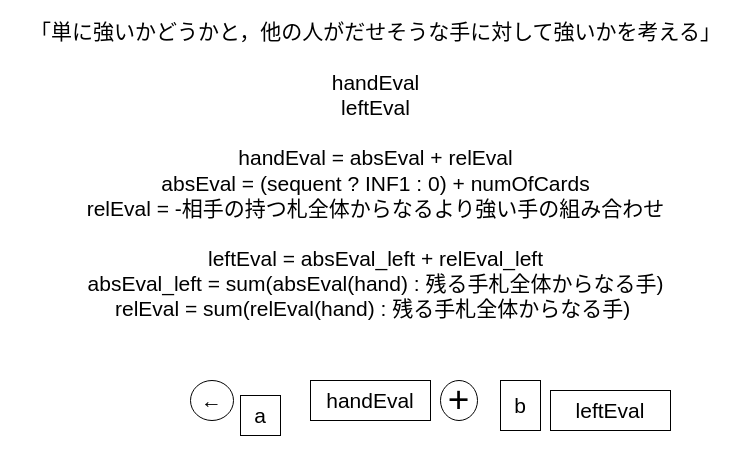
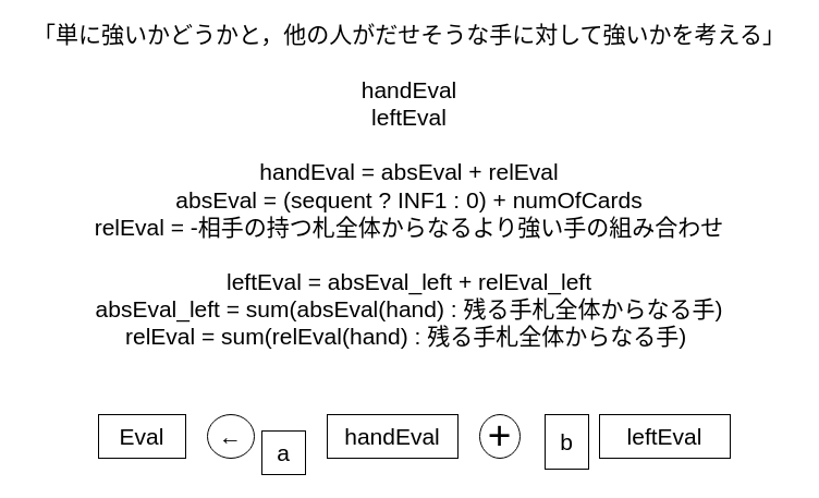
  <mxCell id="0" />
  <mxCell id="1" parent="0" />
  <mxCell id="2" value="&lt;div style=&quot;font-size: 21px;&quot;&gt;「単に強いかどうかと，他の人がだせそうな手に対して強いかを考える」&lt;/div&gt;&lt;div style=&quot;font-size: 21px;&quot;&gt;&lt;br style=&quot;font-size: 21px;&quot;&gt;&lt;/div&gt;&lt;div style=&quot;font-size: 21px;&quot;&gt;handEval&lt;/div&gt;&lt;div style=&quot;font-size: 21px;&quot;&gt;leftEval&lt;/div&gt;&lt;div style=&quot;font-size: 21px;&quot;&gt;&lt;br style=&quot;font-size: 21px;&quot;&gt;&lt;/div&gt;&lt;div style=&quot;font-size: 21px;&quot;&gt;handEval = absEval + relEval&lt;/div&gt;&lt;div style=&quot;font-size: 21px;&quot;&gt;absEval = (sequent ? INF1 : 0) + numOfCards&lt;/div&gt;&lt;div style=&quot;font-size: 21px;&quot;&gt;relEval = -相手の持つ札全体からなるより強い手の組み合わせ&lt;/div&gt;&lt;div style=&quot;font-size: 21px;&quot;&gt;&lt;br style=&quot;font-size: 21px;&quot;&gt;&lt;/div&gt;&lt;div style=&quot;font-size: 21px;&quot;&gt;leftEval = absEval_left + relEval_left&lt;/div&gt;&lt;div style=&quot;font-size: 21px;&quot;&gt;absEval_left = sum(absEval(hand) : 残る手札全体からなる手)&lt;/div&gt;&lt;div style=&quot;font-size: 21px;&quot;&gt;relEval = sum(relEval(hand) : 残る手札全体からなる手)&amp;nbsp;&lt;/div&gt;" style="text;html=1;resizable=0;autosize=1;align=center;verticalAlign=middle;points=[];fillColor=none;strokeColor=none;rounded=0;fontSize=21;" vertex="1" parent="1"><mxGeometry x="20" y="20" width="710" height="300" as="geometry" /></mxCell>
- <mxCell id="3" value="handEval" style="whiteSpace=wrap;html=1;fontSize=21;" vertex="1" parent="1"><mxGeometry x="310" y="380" width="120" height="40" as="geometry" /></mxCell>
- <mxCell id="4" value="leftEval" style="whiteSpace=wrap;html=1;fontSize=21;" vertex="1" parent="1"><mxGeometry x="550" y="390" width="120" height="40" as="geometry" /></mxCell>
+ <mxCell id="3" value="handEval" style="whiteSpace=wrap;html=1;fontSize=21;" vertex="1" parent="1"><mxGeometry x="300" y="380" width="120" height="40" as="geometry" /></mxCell>
+ <mxCell id="4" value="leftEval" style="whiteSpace=wrap;html=1;fontSize=21;" vertex="1" parent="1"><mxGeometry x="550" y="380" width="120" height="40" as="geometry" /></mxCell>
  <mxCell id="5" value="&lt;font style=&quot;font-size: 37px&quot;&gt;+&lt;/font&gt;" style="ellipse;whiteSpace=wrap;html=1;fontSize=21;" vertex="1" parent="1"><mxGeometry x="440" y="380" width="37" height="40" as="geometry" /></mxCell>
  <mxCell id="6" value="b" style="whiteSpace=wrap;html=1;fontSize=21;" vertex="1" parent="1"><mxGeometry x="500" y="380" width="40" height="50" as="geometry" /></mxCell>
  <mxCell id="7" value="a" style="whiteSpace=wrap;html=1;fontSize=21;" vertex="1" parent="1"><mxGeometry x="240" y="395" width="40" height="40" as="geometry" /></mxCell>
+ <mxCell id="8" value="Eval" style="whiteSpace=wrap;html=1;fontSize=21;" vertex="1" parent="1"><mxGeometry x="90" y="380" width="80" height="40" as="geometry" /></mxCell>
  <mxCell id="9" value="←" style="ellipse;whiteSpace=wrap;html=1;fontSize=21;" vertex="1" parent="1"><mxGeometry x="190" y="380" width="43" height="40" as="geometry" /></mxCell>
